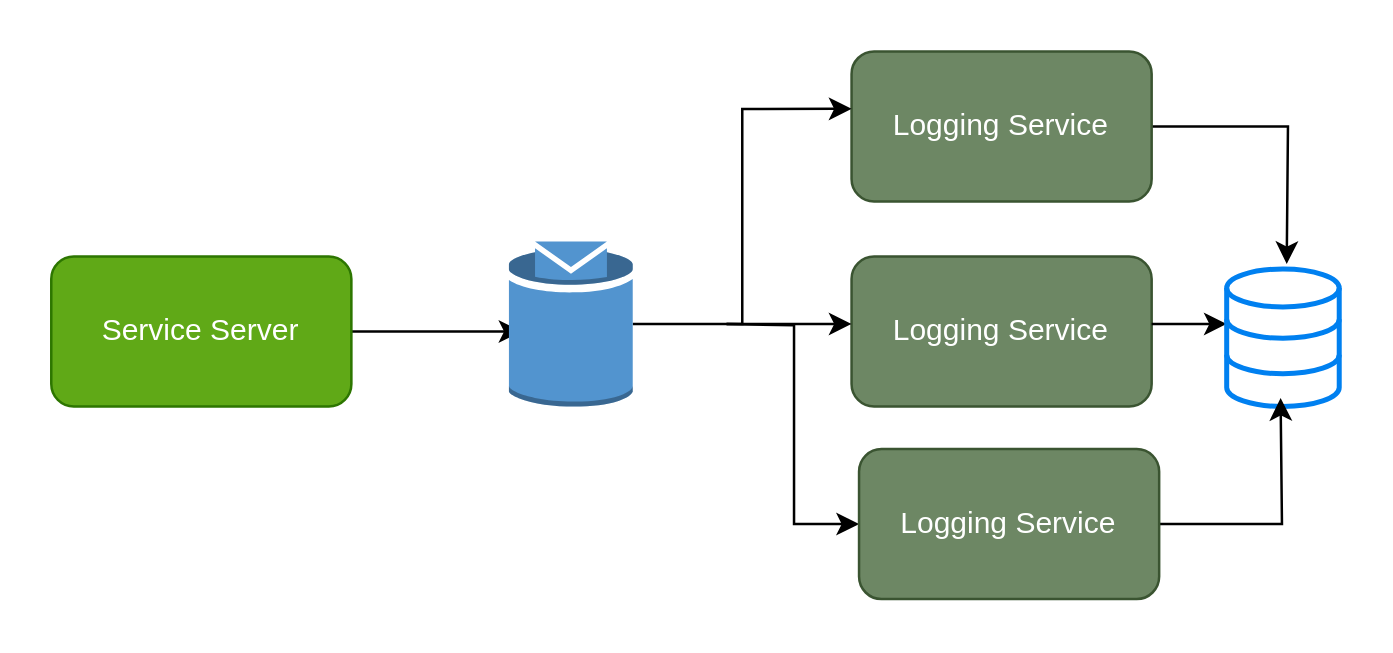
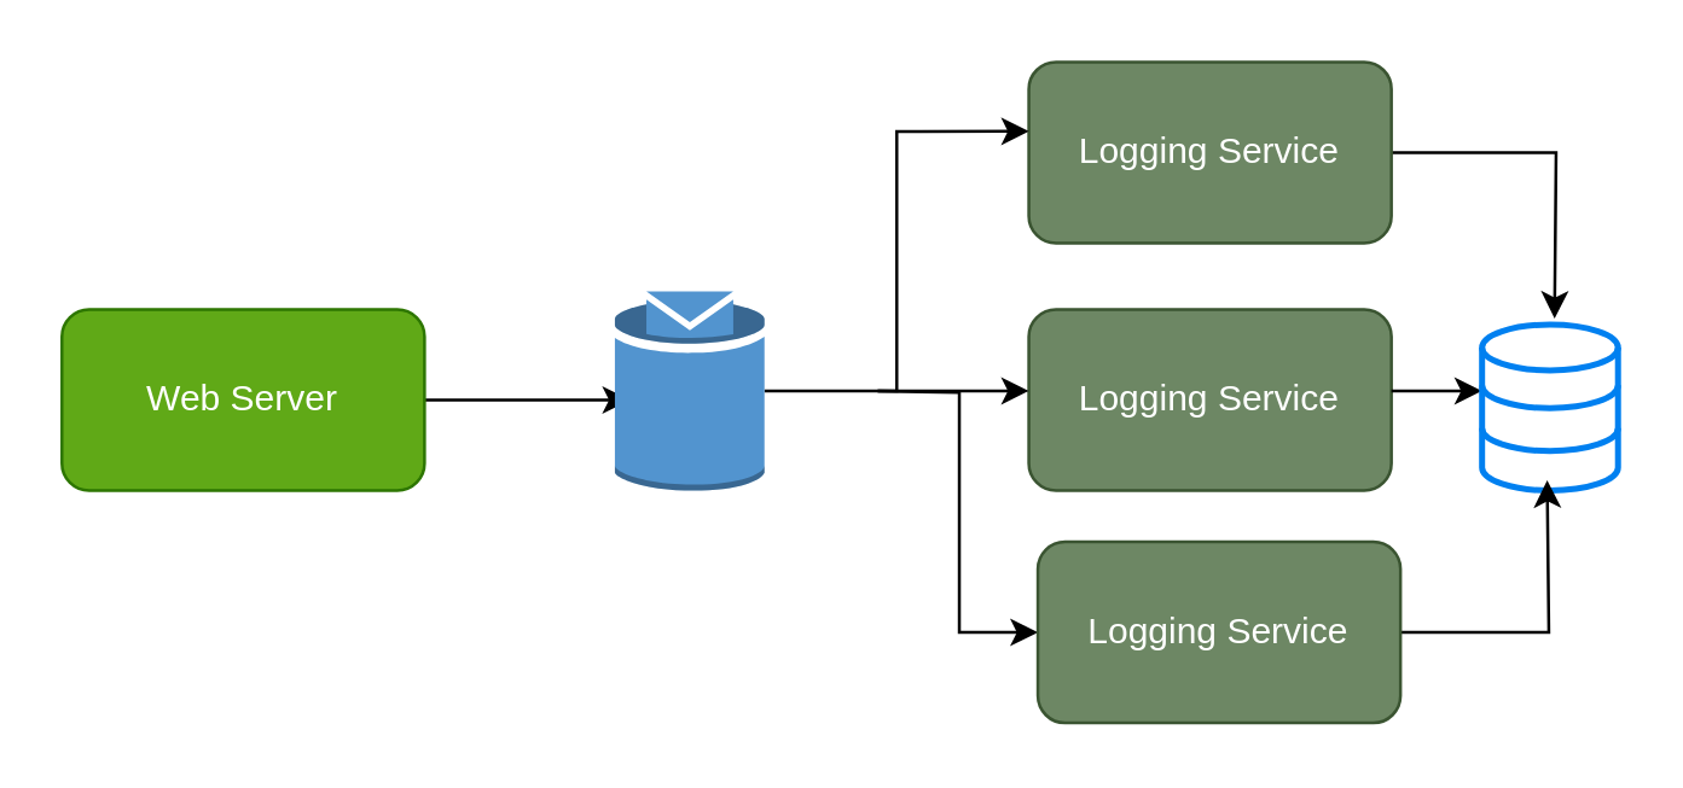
  <mxCell id="0" />
  <mxCell id="1" parent="0" />
  <mxCell id="2" value="" style="edgeStyle=orthogonalEdgeStyle;rounded=0;orthogonalLoop=1;jettySize=auto;html=1;" parent="1" source="3" edge="1"><mxGeometry relative="1" as="geometry"><mxPoint x="208" y="132" as="targetPoint" /></mxGeometry></mxCell>
- <mxCell id="3" value="Service Server" style="rounded=1;whiteSpace=wrap;html=1;fillColor=#60a917;strokeColor=#2D7600;fontColor=#ffffff;" parent="1" vertex="1"><mxGeometry x="20" y="102" width="120" height="60" as="geometry" /></mxCell>
+ <mxCell id="3" value="Web Server" style="rounded=1;whiteSpace=wrap;html=1;fillColor=#60a917;strokeColor=#2D7600;fontColor=#ffffff;" parent="1" vertex="1"><mxGeometry x="20" y="102" width="120" height="60" as="geometry" /></mxCell>
  <mxCell id="4" value="Logging Service" style="rounded=1;whiteSpace=wrap;html=1;fillColor=#6d8764;strokeColor=#3A5431;fontColor=#ffffff;" parent="1" vertex="1"><mxGeometry x="340" y="102" width="120" height="60" as="geometry" /></mxCell>
  <mxCell id="5" value="" style="edgeStyle=orthogonalEdgeStyle;rounded=0;orthogonalLoop=1;jettySize=auto;html=1;" parent="1" edge="1"><mxGeometry relative="1" as="geometry"><mxPoint x="290" y="129" as="sourcePoint" /><mxPoint x="340" y="129" as="targetPoint" /></mxGeometry></mxCell>
  <mxCell id="6" value="" style="edgeStyle=orthogonalEdgeStyle;rounded=0;orthogonalLoop=1;jettySize=auto;html=1;entryX=0;entryY=0.5;entryDx=0;entryDy=0;" parent="1" target="10" edge="1"><mxGeometry relative="1" as="geometry"><mxPoint x="245" y="239" as="targetPoint" /><mxPoint x="290" y="129" as="sourcePoint" /></mxGeometry></mxCell>
  <mxCell id="7" value="" style="edgeStyle=orthogonalEdgeStyle;rounded=0;orthogonalLoop=1;jettySize=auto;html=1;" parent="1" edge="1"><mxGeometry relative="1" as="geometry"><mxPoint x="460" y="129" as="sourcePoint" /><mxPoint x="490" y="129" as="targetPoint" /></mxGeometry></mxCell>
  <mxCell id="8" value="" style="html=1;verticalLabelPosition=bottom;align=center;labelBackgroundColor=#ffffff;verticalAlign=top;strokeWidth=2;strokeColor=#0080F0;shadow=0;dashed=0;shape=mxgraph.ios7.icons.data;" parent="1" vertex="1"><mxGeometry x="490" y="107" width="45" height="55" as="geometry" /></mxCell>
  <mxCell id="9" value="" style="edgeStyle=orthogonalEdgeStyle;rounded=0;orthogonalLoop=1;jettySize=auto;html=1;entryX=0.479;entryY=0.993;entryDx=0;entryDy=0;entryPerimeter=0;" parent="1" source="10" edge="1"><mxGeometry relative="1" as="geometry"><mxPoint x="511.555" y="158.615" as="targetPoint" /></mxGeometry></mxCell>
  <mxCell id="10" value="Logging Service" style="rounded=1;whiteSpace=wrap;html=1;fillColor=#6d8764;strokeColor=#3A5431;fontColor=#ffffff;" parent="1" vertex="1"><mxGeometry x="343" y="179" width="120" height="60" as="geometry" /></mxCell>
  <mxCell id="11" value="" style="edgeStyle=orthogonalEdgeStyle;rounded=0;orthogonalLoop=1;jettySize=auto;html=1;" parent="1" source="12" edge="1"><mxGeometry relative="1" as="geometry"><mxPoint x="514" y="105" as="targetPoint" /></mxGeometry></mxCell>
  <mxCell id="12" value="Logging Service" style="rounded=1;whiteSpace=wrap;html=1;fillColor=#6d8764;strokeColor=#3A5431;fontColor=#ffffff;" parent="1" vertex="1"><mxGeometry x="340" y="20" width="120" height="60" as="geometry" /></mxCell>
  <mxCell id="13" style="edgeStyle=orthogonalEdgeStyle;rounded=0;orthogonalLoop=1;jettySize=auto;html=1;entryX=0;entryY=0.383;entryDx=0;entryDy=0;entryPerimeter=0;" parent="1" source="14" target="12" edge="1"><mxGeometry relative="1" as="geometry" /></mxCell>
  <mxCell id="14" value="" style="outlineConnect=0;dashed=0;verticalLabelPosition=bottom;verticalAlign=top;align=center;html=1;shape=mxgraph.aws3.topic;fillColor=#5294CF;gradientColor=none;" parent="1" vertex="1"><mxGeometry x="203" y="96" width="49.5" height="66" as="geometry" /></mxCell>
